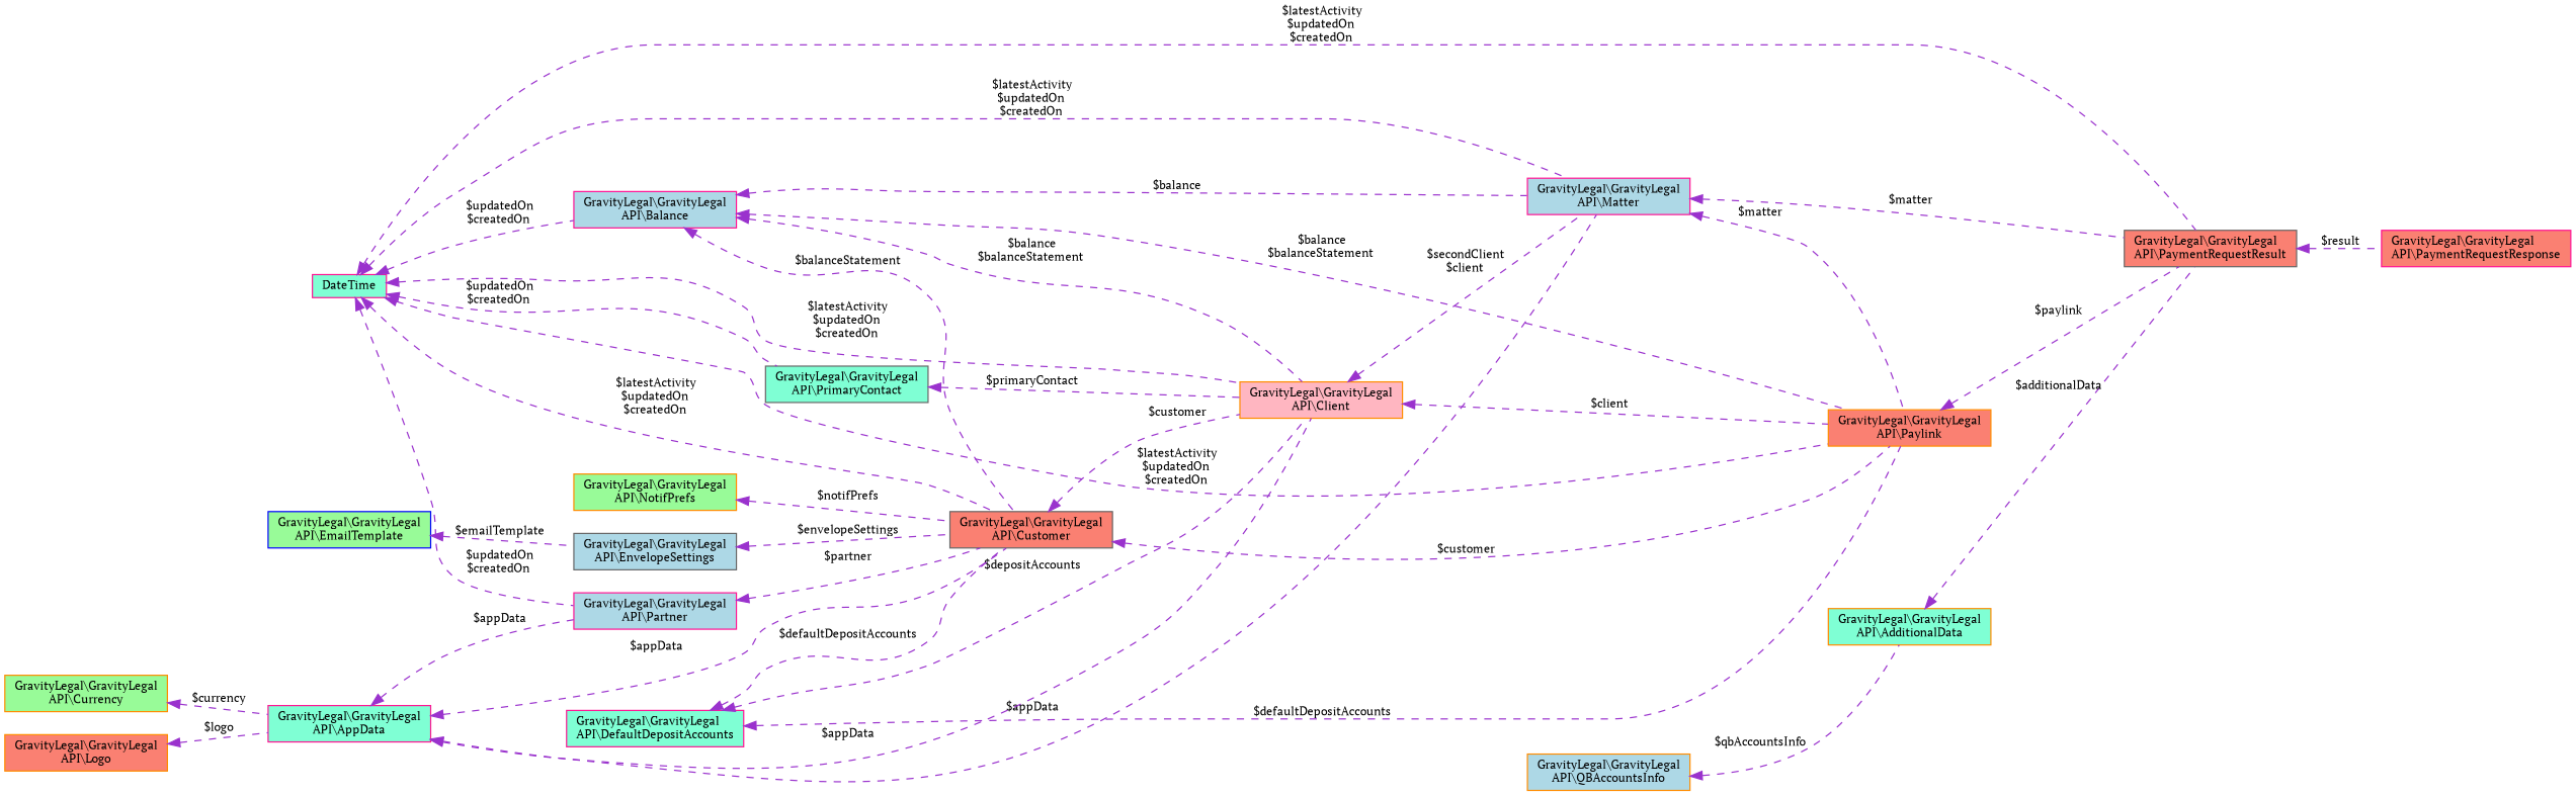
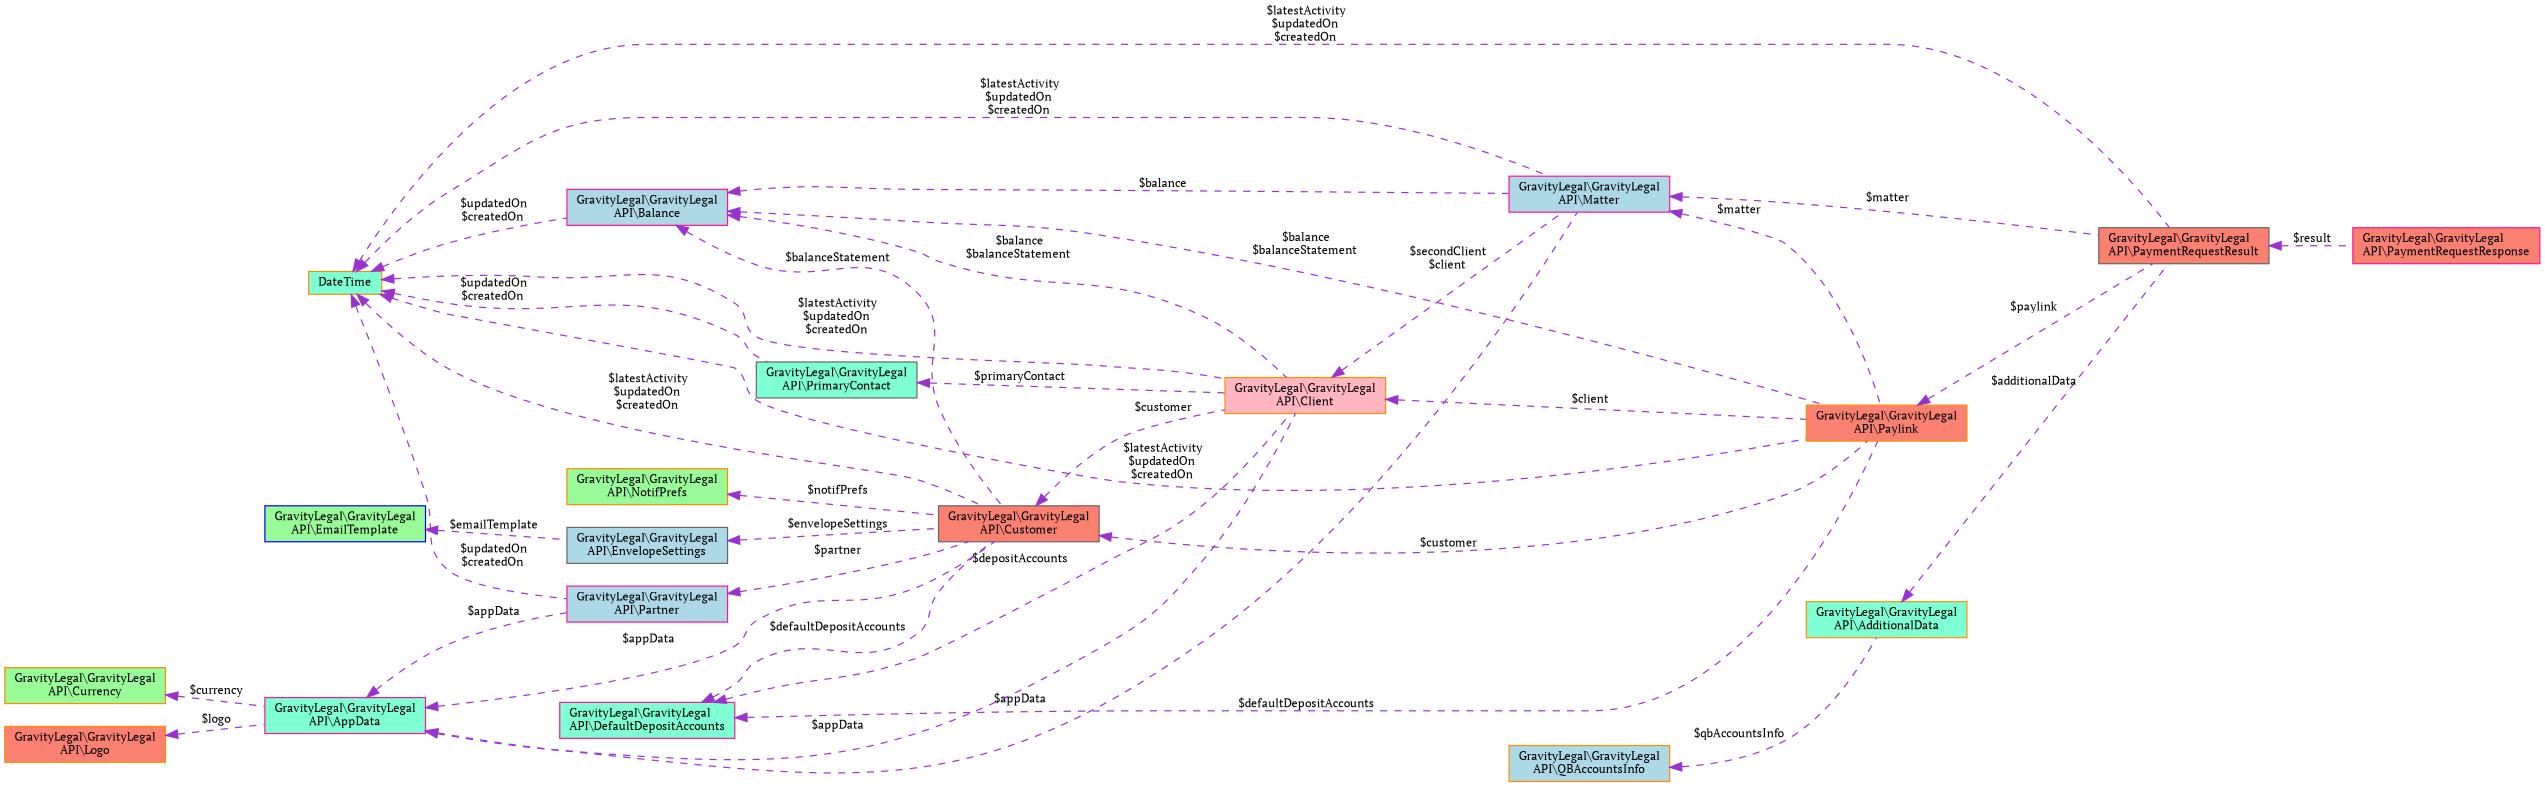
  digraph {
    rankdir=LR
    fontname="PT Serif"
    node [color=darkorange fillcolor=salmon fontname="PT Serif" fontsize=10 shape=record style=filled]
    edge [color=darkorchid3 dir=back fontname="PT Serif" fontsize=10 labelfontname=Helvetica labelfontsize=10 style=dashed]
    n1 [color=deeppink fontcolor=black height=0.2 label="GravityLegal\\GravityLegal\lAPI\\PaymentRequestResponse" width=0.4]
    n2 [color=gray40 height=0.2 label="GravityLegal\\GravityLegal\lAPI\\PaymentRequestResult" width=0.4]
    n3 [color=deeppink fillcolor=lightblue height=0.2 label="GravityLegal\\GravityLegal\lAPI\\Matter" width=0.4]
    n4 [height=0.2 label="GravityLegal\\GravityLegal\lAPI\\Paylink" width=0.4]
-   n5 [color=deeppink fillcolor=aquamarine height=0.2 label=DateTime width=0.4]
+   n5 [fillcolor=aquamarine height=0.2 label=DateTime width=0.4]
    n6 [color=deeppink fillcolor=lightblue height=0.2 label="GravityLegal\\GravityLegal\lAPI\\Balance" width=0.4]
    n7 [fillcolor=lightpink height=0.2 label="GravityLegal\\GravityLegal\lAPI\\Client" width=0.4]
    n8 [color=gray40 fillcolor=aquamarine height=0.2 label="GravityLegal\\GravityLegal\lAPI\\PrimaryContact" width=0.4]
    n9 [color=gray40 height=0.2 label="GravityLegal\\GravityLegal\lAPI\\Customer" width=0.4]
    n10 [color=deeppink fillcolor=lightblue height=0.2 label="GravityLegal\\GravityLegal\lAPI\\Partner" width=0.4]
    n11 [color=deeppink fillcolor=aquamarine height=0.2 label="GravityLegal\\GravityLegal\lAPI\\AppData" width=0.4]
    n12 [fillcolor=palegreen height=0.2 label="GravityLegal\\GravityLegal\lAPI\\Currency" width=0.4]
    n13 [height=0.2 label="GravityLegal\\GravityLegal\lAPI\\Logo" width=0.4]
    n14 [color=deeppink fillcolor=aquamarine height=0.2 label="GravityLegal\\GravityLegal\lAPI\\DefaultDepositAccounts" width=0.4]
    Node13 [fillcolor=palegreen height=0.2 label="GravityLegal\\GravityLegal\lAPI\\NotifPrefs" width=0.4]
    n16 [color=gray40 fillcolor=lightblue height=0.2 label="GravityLegal\\GravityLegal\lAPI\\EnvelopeSettings" width=0.4]
    n17 [color=blue fillcolor=palegreen height=0.2 label="GravityLegal\\GravityLegal\lAPI\\EmailTemplate" width=0.4]
    n18 [fillcolor=aquamarine height=0.2 label="GravityLegal\\GravityLegal\lAPI\\AdditionalData" width=0.4]
    n19 [fillcolor=lightblue height=0.2 label="GravityLegal\\GravityLegal\lAPI\\QBAccountsInfo" width=0.4]
    n2 -> n1 [label=" $result"]
    n3 -> n2 [label=" $matter"]
    n3 -> n4 [label=" $matter"]
    n4 -> n2 [label=" $paylink"]
    n5 -> n2 [label=" $latestActivity\n$updatedOn\n$createdOn"]
    n5 -> n3 [label=" $latestActivity\n$updatedOn\n$createdOn"]
    n5 -> n4 [label=" $latestActivity\n$updatedOn\n$createdOn"]
    n5 -> n6 [label=" $updatedOn\n$createdOn"]
    n5 -> n7 [label=" $latestActivity\n$updatedOn\n$createdOn"]
    n5 -> n8 [label=" $updatedOn\n$createdOn"]
    n5 -> n9 [label=" $latestActivity\n$updatedOn\n$createdOn"]
    n5 -> n10 [label=" $updatedOn\n$createdOn"]
    n6 -> n3 [label=" $balance"]
    n6 -> n4 [label=" $balance\n$balanceStatement"]
    n6 -> n7 [label=" $balance\n$balanceStatement"]
    n6 -> n9 [label=" $balanceStatement"]
    n7 -> n3 [label=" $secondClient\n$client"]
    n7 -> n4 [label=" $client"]
    n8 -> n7 [label=" $primaryContact"]
    n9 -> n4 [label=" $customer"]
    n9 -> n7 [label=" $customer"]
    n10 -> n9 [label=" $partner"]
    n11 -> n3 [label=" $appData"]
    n11 -> n7 [label=" $appData"]
    n11 -> n9 [label=" $appData"]
    n11 -> n10 [label=" $appData"]
    n12 -> n11 [label=" $currency"]
    n13 -> n11 [label=" $logo"]
    n14 -> n4 [label=" $defaultDepositAccounts"]
    n14 -> n7 [label=" $depositAccounts"]
    n14 -> n9 [label=" $defaultDepositAccounts"]
    Node13 -> n9 [label=" $notifPrefs"]
    n16 -> n9 [label=" $envelopeSettings"]
    n17 -> n16 [label=" $emailTemplate"]
    n18 -> n2 [label=" $additionalData"]
    n19 -> n18 [label=" $qbAccountsInfo"]
  }
